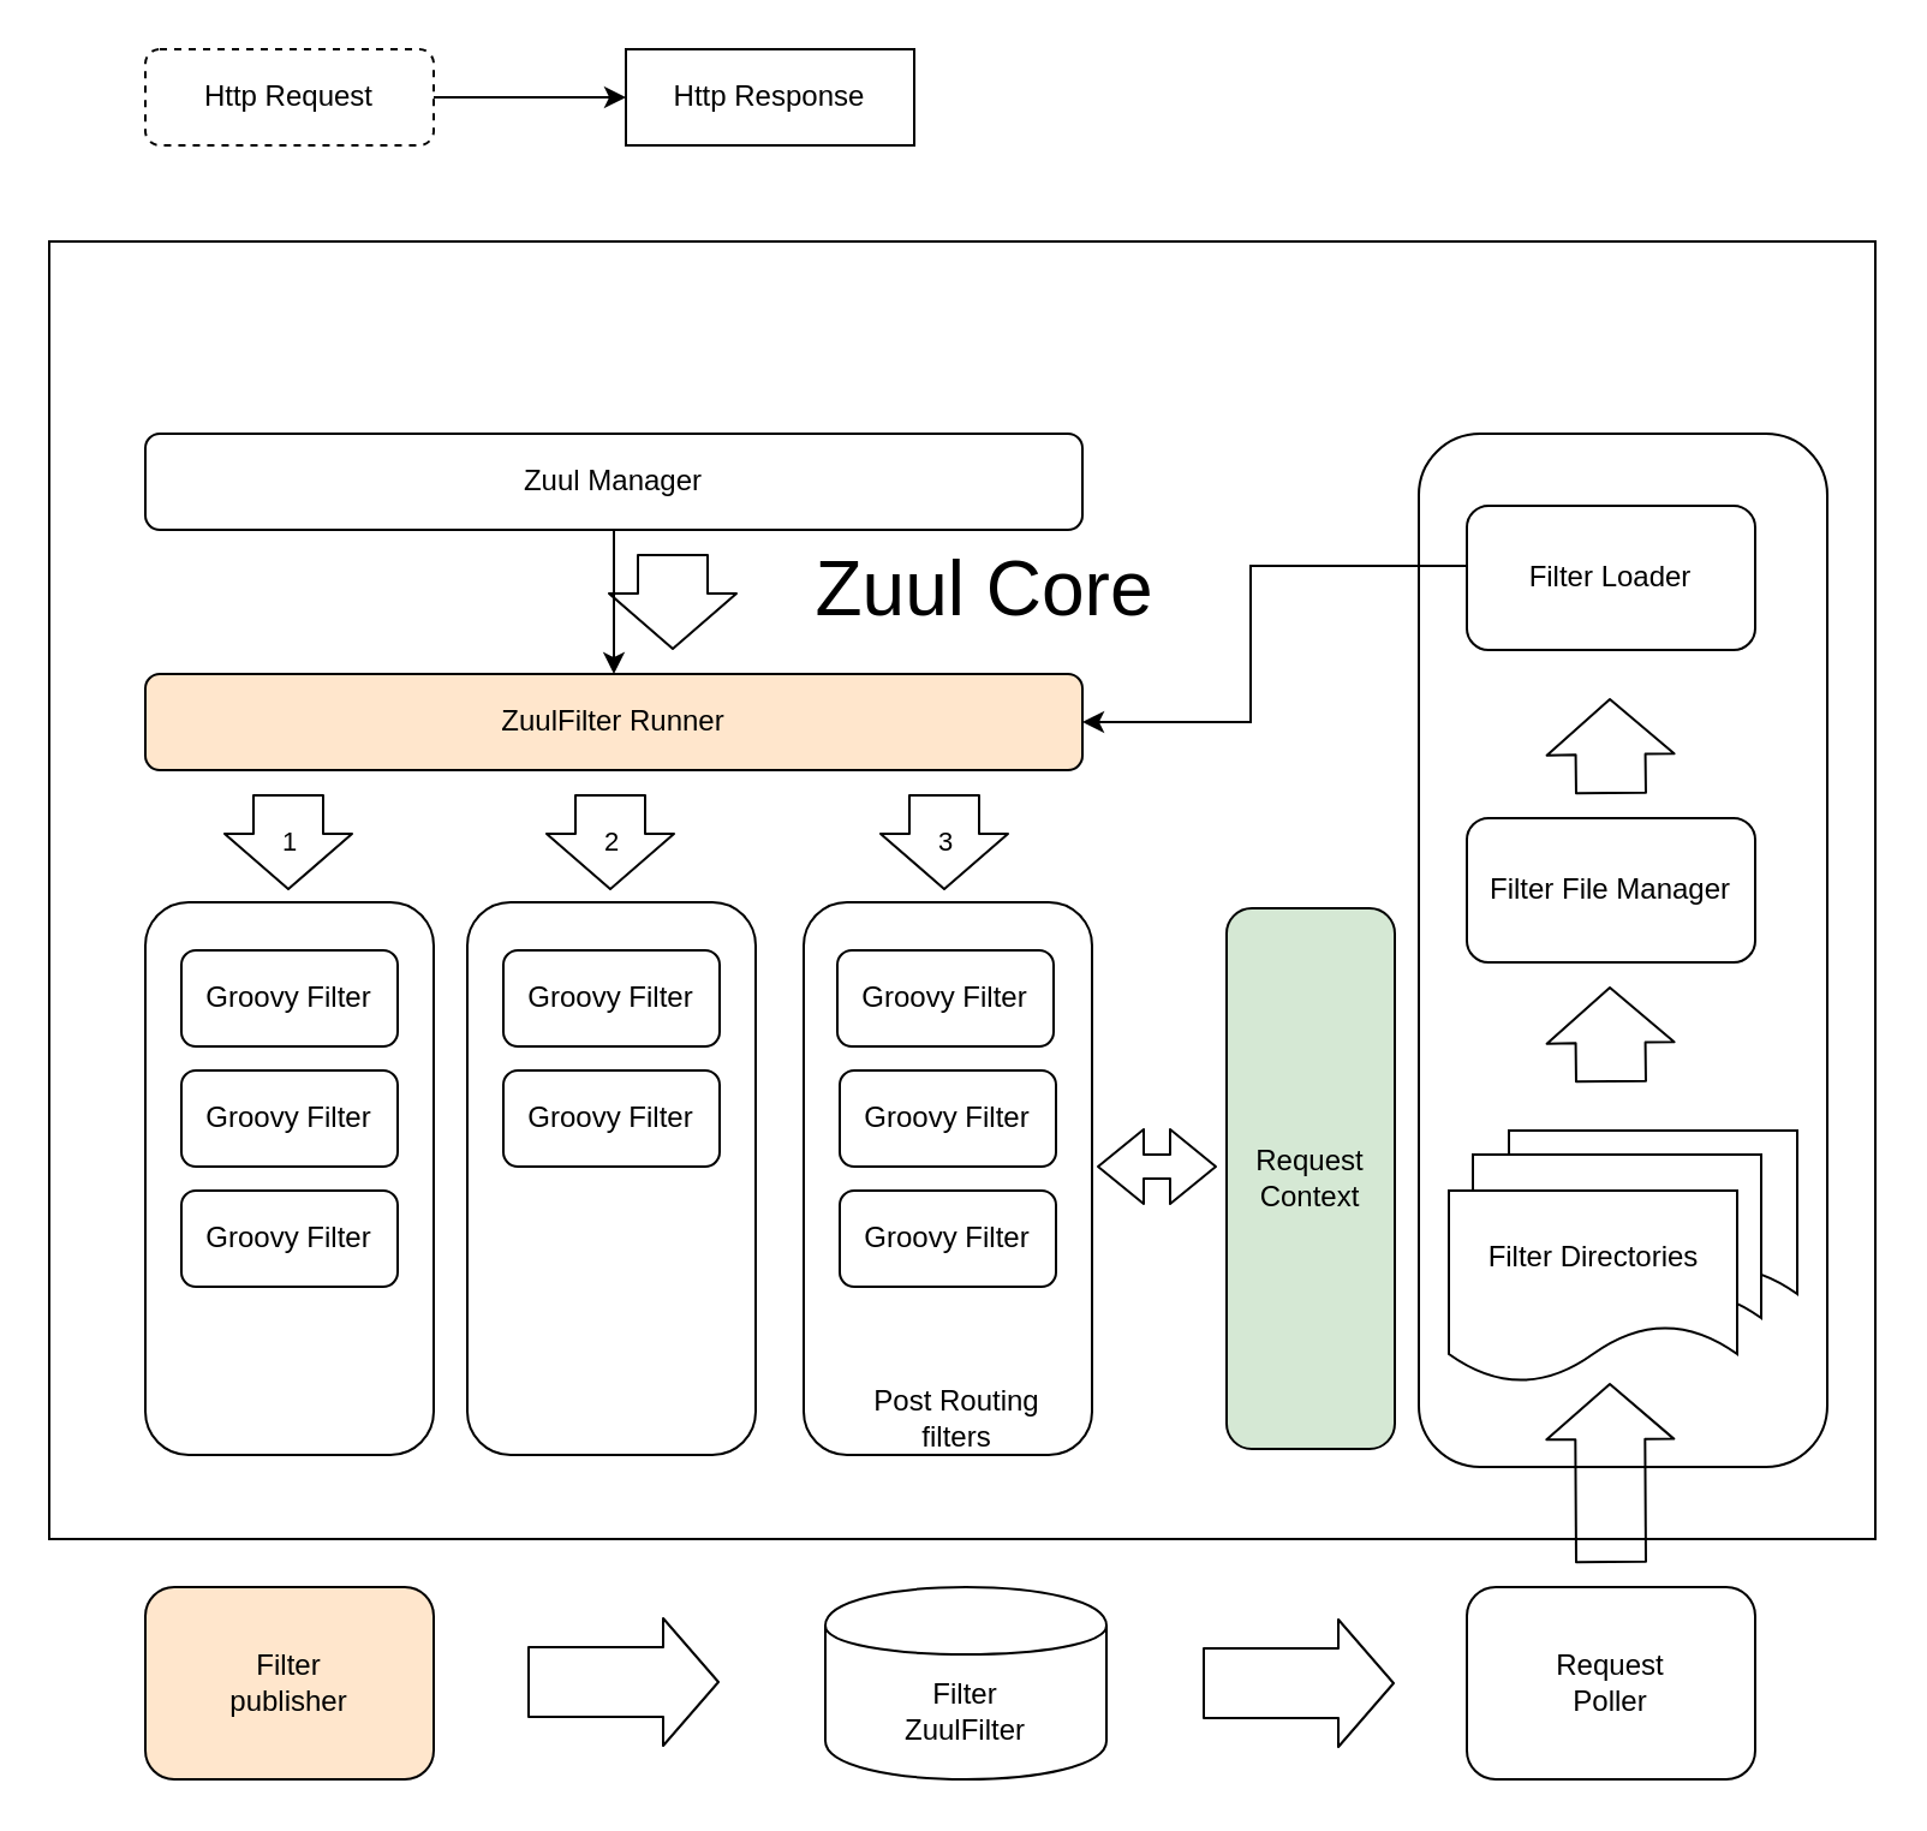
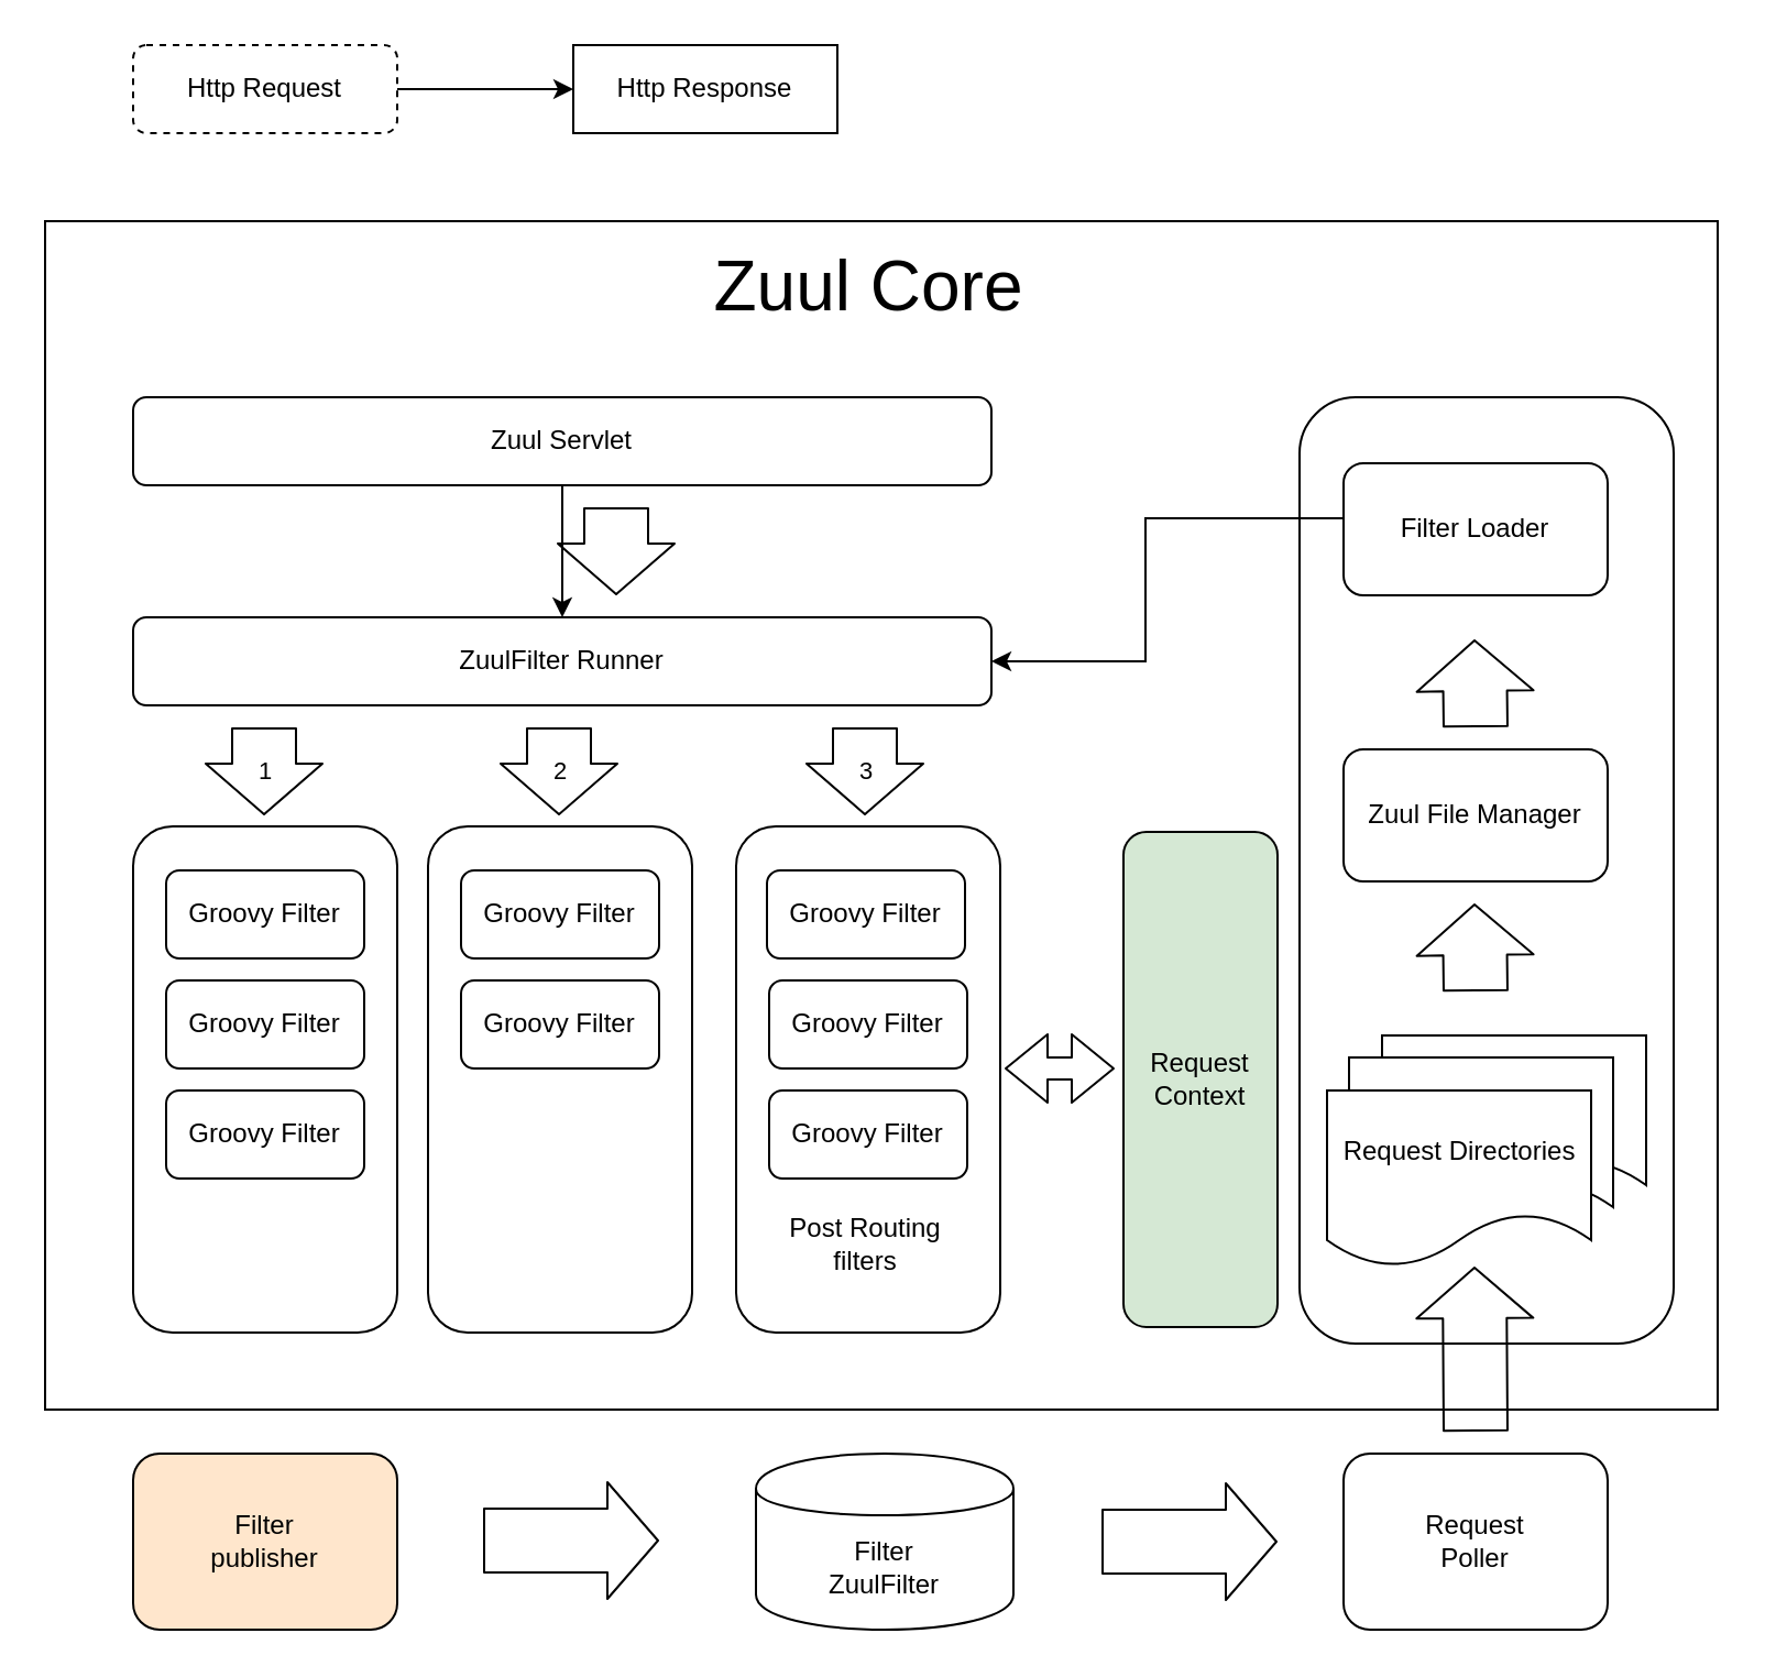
  <mxCell id="0" />
  <mxCell id="1" parent="0" />
  <mxCell id="2" value="" style="rounded=0;whiteSpace=wrap;html=1;" vertex="1" parent="1"><mxGeometry x="20" y="100" width="760" height="540" as="geometry" /></mxCell>
  <mxCell id="3" style="edgeStyle=orthogonalEdgeStyle;rounded=0;orthogonalLoop=1;jettySize=auto;html=1;" edge="1" parent="1" source="4" target="5"><mxGeometry relative="1" as="geometry" /></mxCell>
  <mxCell id="4" value="Http Request" style="rounded=1;whiteSpace=wrap;html=1;dashed=1;" vertex="1" parent="1"><mxGeometry x="60" y="20" width="120" height="40" as="geometry" /></mxCell>
  <mxCell id="5" value="Http Response" style="whiteSpace=wrap;html=1;rounded=0;" vertex="1" parent="1"><mxGeometry x="260" y="20" width="120" height="40" as="geometry" /></mxCell>
  <mxCell id="6" style="edgeStyle=orthogonalEdgeStyle;rounded=0;orthogonalLoop=1;jettySize=auto;html=1;" edge="1" parent="1" source="7" target="8"><mxGeometry relative="1" as="geometry" /></mxCell>
- <mxCell id="7" value="Zuul Manager" style="rounded=1;whiteSpace=wrap;html=1;" vertex="1" parent="1"><mxGeometry x="60" y="180" width="390" height="40" as="geometry" /></mxCell>
- <mxCell id="8" value="ZuulFilter Runner" style="rounded=1;whiteSpace=wrap;html=1;fillColor=#ffe6cc;" vertex="1" parent="1"><mxGeometry x="60" y="280" width="390" height="40" as="geometry" /></mxCell>
+ <mxCell id="7" value="Zuul Servlet" style="rounded=1;whiteSpace=wrap;html=1;" vertex="1" parent="1"><mxGeometry x="60" y="180" width="390" height="40" as="geometry" /></mxCell>
+ <mxCell id="8" value="ZuulFilter Runner" style="rounded=1;whiteSpace=wrap;html=1;" vertex="1" parent="1"><mxGeometry x="60" y="280" width="390" height="40" as="geometry" /></mxCell>
  <mxCell id="9" value="" style="shape=flexArrow;endArrow=classic;html=1;width=29;endSize=7.33;endWidth=23;" edge="1" parent="1"><mxGeometry width="50" height="50" relative="1" as="geometry"><mxPoint x="279.5" y="230" as="sourcePoint" /><mxPoint x="279.5" y="270" as="targetPoint" /></mxGeometry></mxCell>
  <mxCell id="10" value="" style="rounded=1;whiteSpace=wrap;html=1;" vertex="1" parent="1"><mxGeometry x="60" y="375" width="120" height="230" as="geometry" /></mxCell>
  <mxCell id="11" value="" style="rounded=1;whiteSpace=wrap;html=1;" vertex="1" parent="1"><mxGeometry x="590" y="180" width="170" height="430" as="geometry" /></mxCell>
  <mxCell id="12" value="" style="rounded=1;whiteSpace=wrap;html=1;" vertex="1" parent="1"><mxGeometry x="194" y="375" width="120" height="230" as="geometry" /></mxCell>
  <mxCell id="13" value="" style="rounded=1;whiteSpace=wrap;html=1;" vertex="1" parent="1"><mxGeometry x="334" y="375" width="120" height="230" as="geometry" /></mxCell>
  <mxCell id="14" value="Groovy Filter" style="rounded=1;whiteSpace=wrap;html=1;" vertex="1" parent="1"><mxGeometry x="75" y="395" width="90" height="40" as="geometry" /></mxCell>
  <mxCell id="15" value="Groovy Filter" style="rounded=1;whiteSpace=wrap;html=1;" vertex="1" parent="1"><mxGeometry x="75" y="445" width="90" height="40" as="geometry" /></mxCell>
  <mxCell id="16" value="Groovy Filter" style="rounded=1;whiteSpace=wrap;html=1;" vertex="1" parent="1"><mxGeometry x="75" y="495" width="90" height="40" as="geometry" /></mxCell>
  <mxCell id="17" value="Groovy Filter" style="rounded=1;whiteSpace=wrap;html=1;" vertex="1" parent="1"><mxGeometry x="209" y="395" width="90" height="40" as="geometry" /></mxCell>
  <mxCell id="18" value="Groovy Filter" style="rounded=1;whiteSpace=wrap;html=1;" vertex="1" parent="1"><mxGeometry x="209" y="445" width="90" height="40" as="geometry" /></mxCell>
  <mxCell id="19" value="Groovy Filter" style="rounded=1;whiteSpace=wrap;html=1;" vertex="1" parent="1"><mxGeometry x="348" y="395" width="90" height="40" as="geometry" /></mxCell>
  <mxCell id="20" value="Groovy Filter" style="rounded=1;whiteSpace=wrap;html=1;" vertex="1" parent="1"><mxGeometry x="349" y="445" width="90" height="40" as="geometry" /></mxCell>
  <mxCell id="21" value="Groovy Filter" style="rounded=1;whiteSpace=wrap;html=1;" vertex="1" parent="1"><mxGeometry x="349" y="495" width="90" height="40" as="geometry" /></mxCell>
- <mxCell id="22" value="Post Routing filters" style="text;html=1;strokeColor=none;fillColor=none;align=center;verticalAlign=middle;whiteSpace=wrap;rounded=0;" vertex="1" parent="1"><mxGeometry x="348" y="580" width="100" height="20" as="geometry" /></mxCell>
+ <mxCell id="22" value="Post Routing filters" style="text;html=1;strokeColor=none;fillColor=none;align=center;verticalAlign=middle;whiteSpace=wrap;rounded=0;" vertex="1" parent="1"><mxGeometry x="343" y="555" width="100" height="20" as="geometry" /></mxCell>
  <mxCell id="23" value="1" style="shape=flexArrow;endArrow=classic;html=1;width=29;endSize=7.33;endWidth=23;" edge="1" parent="1"><mxGeometry width="50" height="50" relative="1" as="geometry"><mxPoint x="119.5" y="330" as="sourcePoint" /><mxPoint x="119.5" y="370" as="targetPoint" /></mxGeometry></mxCell>
  <mxCell id="24" value="2" style="shape=flexArrow;endArrow=classic;html=1;width=29;endSize=7.33;endWidth=23;" edge="1" parent="1"><mxGeometry width="50" height="50" relative="1" as="geometry"><mxPoint x="253.5" y="330" as="sourcePoint" /><mxPoint x="253.5" y="370" as="targetPoint" /></mxGeometry></mxCell>
  <mxCell id="25" value="3" style="shape=flexArrow;endArrow=classic;html=1;width=29;endSize=7.33;endWidth=23;" edge="1" parent="1"><mxGeometry width="50" height="50" relative="1" as="geometry"><mxPoint x="392.5" y="330" as="sourcePoint" /><mxPoint x="392.5" y="370" as="targetPoint" /></mxGeometry></mxCell>
  <mxCell id="26" style="edgeStyle=orthogonalEdgeStyle;rounded=0;orthogonalLoop=1;jettySize=auto;html=1;entryX=1;entryY=0.5;entryDx=0;entryDy=0;" edge="1" parent="1" source="27" target="8"><mxGeometry relative="1" as="geometry"><Array as="points"><mxPoint x="520" y="235" /><mxPoint x="520" y="300" /></Array></mxGeometry></mxCell>
  <mxCell id="27" value="Filter Loader&lt;span style=&quot;font-family: monospace ; font-size: 0px&quot;&gt;%3CmxGraphModel%3E%3Croot%3E%3CmxCell%20id%3D%220%22%2F%3E%3CmxCell%20id%3D%221%22%20parent%3D%220%22%2F%3E%3CmxCell%20id%3D%222%22%20value%3D%22Groovy%20Filter%22%20style%3D%22rounded%3D1%3BwhiteSpace%3Dwrap%3Bhtml%3D1%3B%22%20vertex%3D%221%22%20parent%3D%221%22%3E%3CmxGeometry%20x%3D%22414%22%20y%3D%22375%22%20width%3D%2290%22%20height%3D%2240%22%20as%3D%22geometry%22%2F%3E%3C%2FmxCell%3E%3C%2Froot%3E%3C%2FmxGraphModel%3E&lt;/span&gt;" style="rounded=1;whiteSpace=wrap;html=1;" vertex="1" parent="1"><mxGeometry x="610" y="210" width="120" height="60" as="geometry" /></mxCell>
- <mxCell id="28" value="Filter File Manager" style="rounded=1;whiteSpace=wrap;html=1;" vertex="1" parent="1"><mxGeometry x="610" y="340" width="120" height="60" as="geometry" /></mxCell>
+ <mxCell id="28" value="Zuul File Manager" style="rounded=1;whiteSpace=wrap;html=1;" vertex="1" parent="1"><mxGeometry x="610" y="340" width="120" height="60" as="geometry" /></mxCell>
  <mxCell id="29" value="" style="shape=document;whiteSpace=wrap;html=1;boundedLbl=1;" vertex="1" parent="1"><mxGeometry x="627.5" y="470" width="120" height="80" as="geometry" /></mxCell>
  <mxCell id="30" value="" style="shape=document;whiteSpace=wrap;html=1;boundedLbl=1;" vertex="1" parent="1"><mxGeometry x="612.5" y="480" width="120" height="80" as="geometry" /></mxCell>
- <mxCell id="31" value="Filter Directories" style="shape=document;whiteSpace=wrap;html=1;boundedLbl=1;" vertex="1" parent="1"><mxGeometry x="602.5" y="495" width="120" height="80" as="geometry" /></mxCell>
- <mxCell id="32" value="&lt;font style=&quot;font-size: 32px&quot;&gt;Zuul Core&lt;/font&gt;" style="text;html=1;align=center;verticalAlign=middle;resizable=0;points=[];autosize=1;" vertex="1" parent="1"><mxGeometry x="329" y="230" width="160" height="30" as="geometry" /></mxCell>
+ <mxCell id="31" value="Request Directories" style="shape=document;whiteSpace=wrap;html=1;boundedLbl=1;" vertex="1" parent="1"><mxGeometry x="602.5" y="495" width="120" height="80" as="geometry" /></mxCell>
+ <mxCell id="32" value="&lt;font style=&quot;font-size: 32px&quot;&gt;Zuul Core&lt;/font&gt;" style="text;html=1;align=center;verticalAlign=middle;resizable=0;points=[];autosize=1;" vertex="1" parent="1"><mxGeometry x="314" y="115" width="160" height="30" as="geometry" /></mxCell>
  <mxCell id="33" value="Request&lt;br&gt;Context" style="rounded=1;whiteSpace=wrap;html=1;fillColor=#d5e8d4;" vertex="1" parent="1"><mxGeometry x="510" y="377.5" width="70" height="225" as="geometry" /></mxCell>
  <mxCell id="34" value="" style="shape=flexArrow;endArrow=classic;html=1;width=29;endSize=7.33;endWidth=23;" edge="1" parent="1"><mxGeometry width="50" height="50" relative="1" as="geometry"><mxPoint x="670" y="330" as="sourcePoint" /><mxPoint x="669.5" y="290" as="targetPoint" /></mxGeometry></mxCell>
  <mxCell id="35" value="" style="shape=flexArrow;endArrow=classic;html=1;width=29;endSize=7.33;endWidth=23;" edge="1" parent="1"><mxGeometry width="50" height="50" relative="1" as="geometry"><mxPoint x="670" y="450" as="sourcePoint" /><mxPoint x="669.5" y="410" as="targetPoint" /></mxGeometry></mxCell>
  <mxCell id="36" value="" style="shape=flexArrow;endArrow=classic;startArrow=classic;html=1;" edge="1" parent="1"><mxGeometry width="50" height="50" relative="1" as="geometry"><mxPoint x="456" y="485" as="sourcePoint" /><mxPoint x="506" y="485" as="targetPoint" /></mxGeometry></mxCell>
  <mxCell id="37" value="Filter&lt;br&gt;publisher" style="rounded=1;whiteSpace=wrap;html=1;fillColor=#ffe6cc;" vertex="1" parent="1"><mxGeometry x="60" y="660" width="120" height="80" as="geometry" /></mxCell>
  <mxCell id="38" value="Request&lt;br&gt;Poller" style="rounded=1;whiteSpace=wrap;html=1;" vertex="1" parent="1"><mxGeometry x="610" y="660" width="120" height="80" as="geometry" /></mxCell>
  <mxCell id="39" value="Filter&lt;br&gt;ZuulFilter" style="shape=cylinder;whiteSpace=wrap;html=1;boundedLbl=1;backgroundOutline=1;" vertex="1" parent="1"><mxGeometry x="343" y="660" width="117" height="80" as="geometry" /></mxCell>
  <mxCell id="40" value="" style="shape=flexArrow;endArrow=classic;html=1;width=29;endSize=7.33;endWidth=23;" edge="1" parent="1"><mxGeometry width="50" height="50" relative="1" as="geometry"><mxPoint x="500" y="700" as="sourcePoint" /><mxPoint x="580" y="700" as="targetPoint" /></mxGeometry></mxCell>
  <mxCell id="41" value="" style="shape=flexArrow;endArrow=classic;html=1;width=29;endSize=7.33;endWidth=23;" edge="1" parent="1"><mxGeometry width="50" height="50" relative="1" as="geometry"><mxPoint x="219" y="699.5" as="sourcePoint" /><mxPoint x="299" y="699.5" as="targetPoint" /></mxGeometry></mxCell>
  <mxCell id="42" value="" style="shape=flexArrow;endArrow=classic;html=1;width=29;endSize=7.33;endWidth=23;" edge="1" parent="1"><mxGeometry width="50" height="50" relative="1" as="geometry"><mxPoint x="670" y="650" as="sourcePoint" /><mxPoint x="669.5" y="575" as="targetPoint" /></mxGeometry></mxCell>
